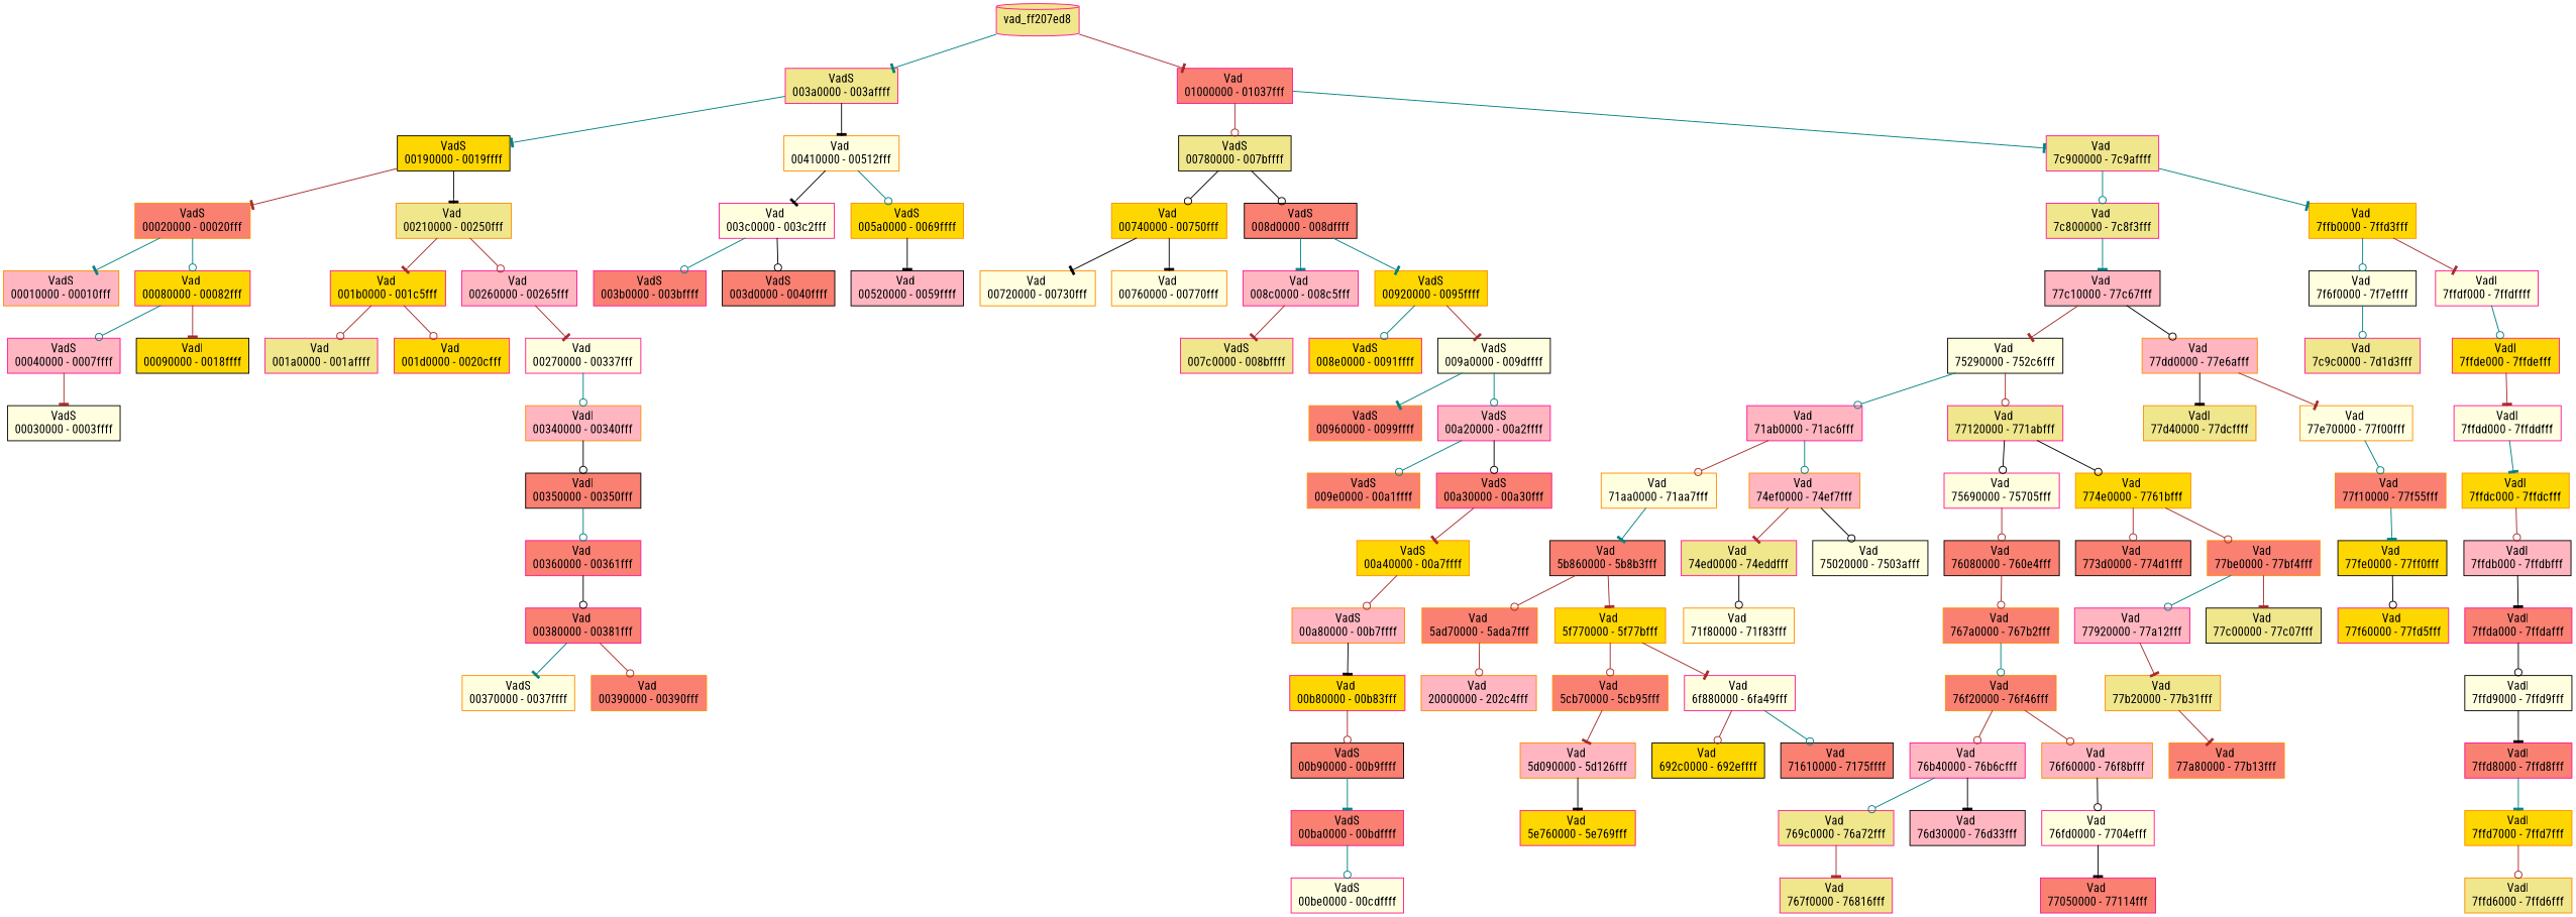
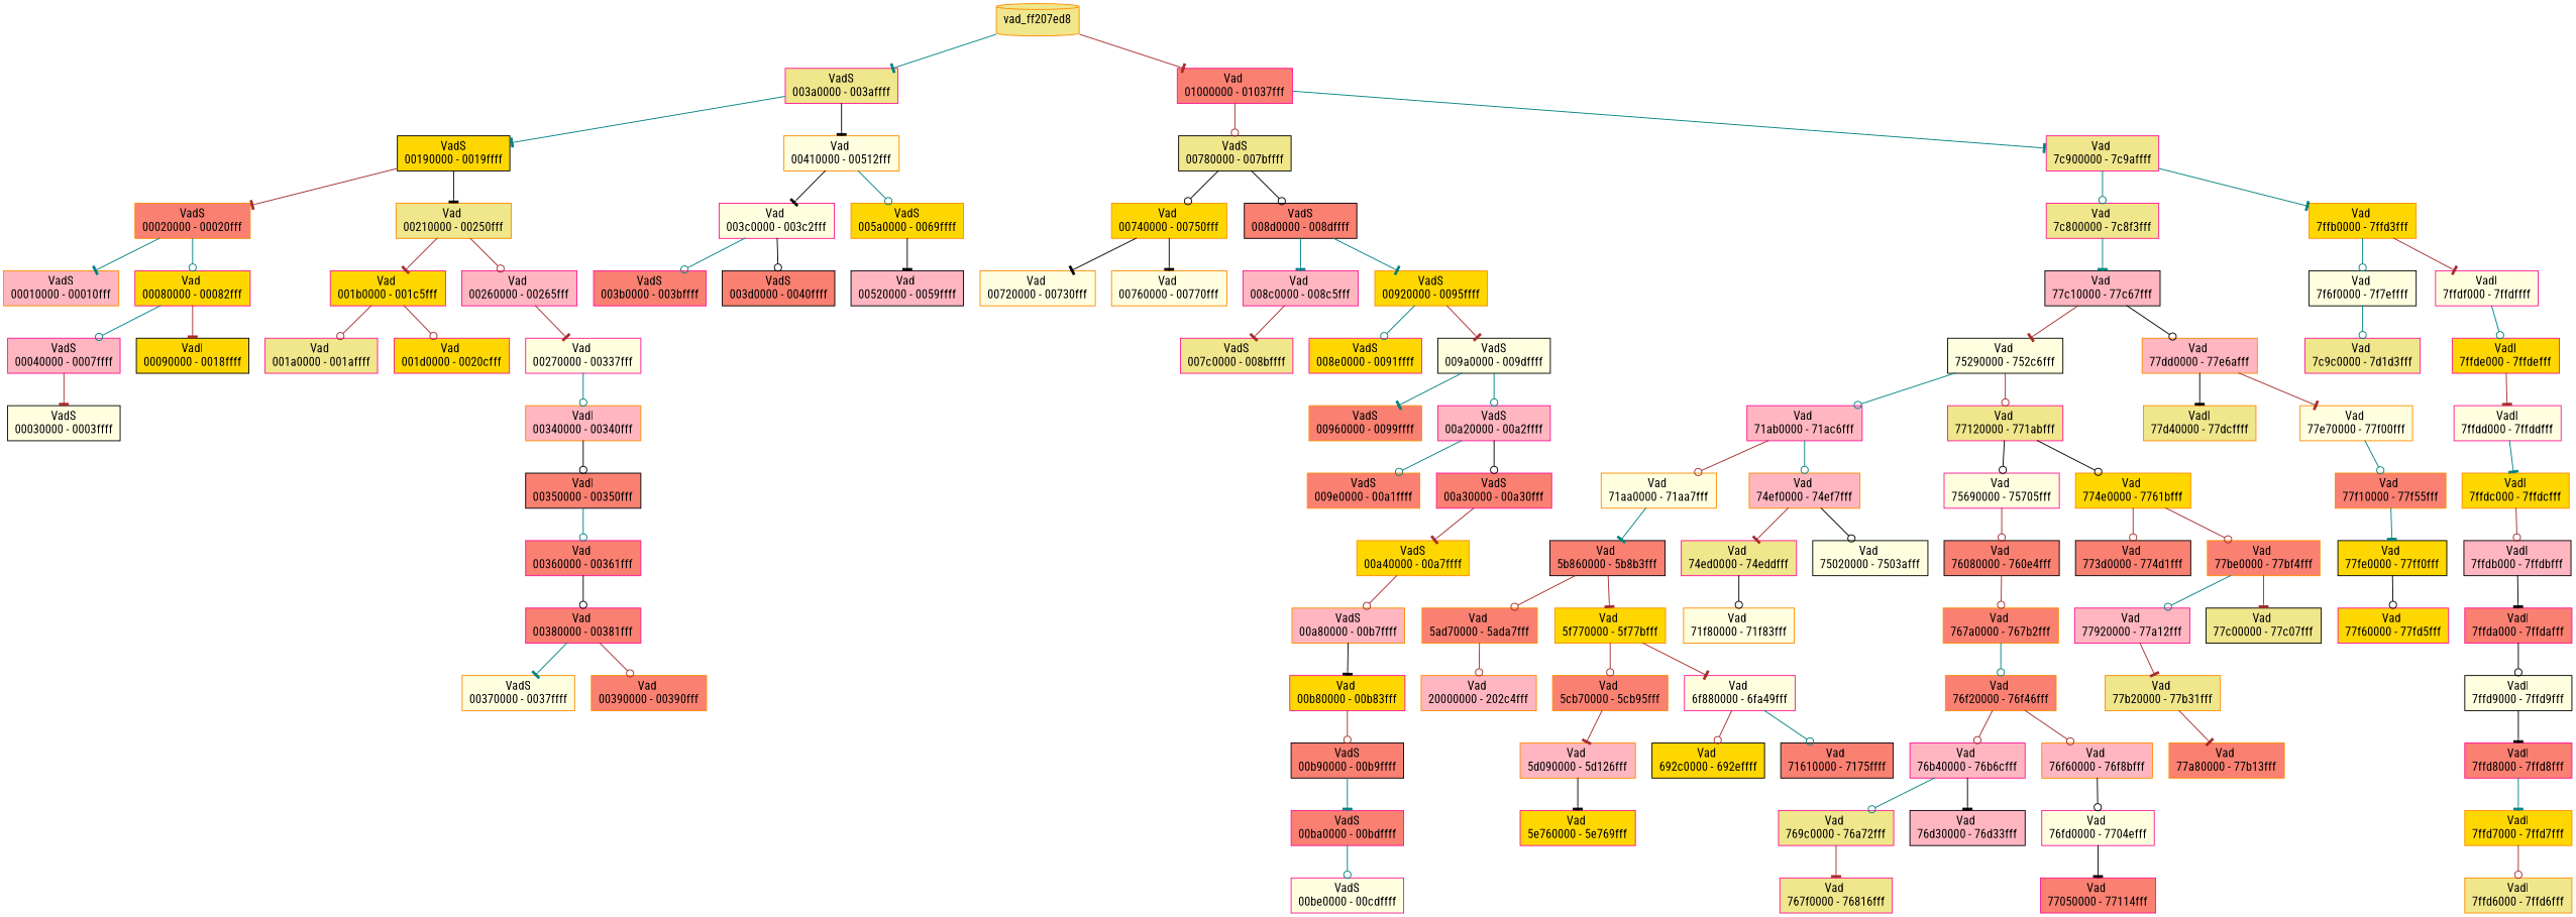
  digraph {
    rankdir=TB
    fontname="Roboto Condensed"
    node [color=deeppink fillcolor=salmon shape=record style=filled fontname="Roboto Condensed"]
    edge [color=brown arrowhead=odot fontname="Roboto Condensed"]
    n1 [fillcolor=khaki label="{ VadS\n003a0000 - 003affff }"]
-   vad_ff207ed8 [fillcolor=khaki shape=cylinder]
+   vad_ff207ed8 [fillcolor=khaki color=darkorange shape=cylinder]
    n3 [label="{ Vad \n01000000 - 01037fff }"]
    n4 [color=black fillcolor=gold label="{ VadS\n00190000 - 0019ffff }"]
    n5 [color=darkorange fillcolor=lightyellow label="{ Vad \n00410000 - 00512fff }"]
    n6 [color=darkorange label="{ VadS\n00020000 - 00020fff }"]
    n7 [color=darkorange fillcolor=khaki label="{ Vad \n00210000 - 00250fff }"]
    n8 [color=darkorange fillcolor=lightpink label="{ VadS\n00010000 - 00010fff }"]
    n9 [fillcolor=gold label="{ Vad \n00080000 - 00082fff }"]
    n10 [fillcolor=lightpink label="{ VadS\n00040000 - 0007ffff }"]
    n11 [color=black fillcolor=gold label="{ Vadl\n00090000 - 0018ffff }"]
    n12 [color=black fillcolor=lightyellow label="{ VadS\n00030000 - 0003ffff }"]
    n13 [fillcolor=gold label="{ Vad \n001b0000 - 001c5fff }"]
    n14 [fillcolor=lightpink label="{ Vad \n00260000 - 00265fff }"]
    n15 [fillcolor=khaki label="{ Vad \n001a0000 - 001affff }"]
    n16 [fillcolor=gold label="{ Vad \n001d0000 - 0020cfff }"]
    n17 [fillcolor=lightyellow label="{ Vad \n00270000 - 00337fff }"]
    n18 [color=darkorange fillcolor=lightpink label="{ Vadl\n00340000 - 00340fff }"]
    n19 [color=black label="{ Vadl\n00350000 - 00350fff }"]
    n20 [label="{ Vad \n00360000 - 00361fff }"]
    n21 [label="{ Vad \n00380000 - 00381fff }"]
    n22 [color=darkorange fillcolor=lightyellow label="{ VadS\n00370000 - 0037ffff }"]
    n23 [color=darkorange label="{ Vad \n00390000 - 00390fff }"]
    n24 [fillcolor=lightyellow label="{ Vad \n003c0000 - 003c2fff }"]
    n25 [color=darkorange fillcolor=gold label="{ VadS\n005a0000 - 0069ffff }"]
    n26 [label="{ VadS\n003b0000 - 003bffff }"]
    n27 [color=black label="{ VadS\n003d0000 - 0040ffff }"]
    n28 [color=black fillcolor=lightpink label="{ Vad \n00520000 - 0059ffff }"]
    n29 [color=black fillcolor=khaki label="{ VadS\n00780000 - 007bffff }"]
    n30 [fillcolor=khaki label="{ Vad \n7c900000 - 7c9affff }"]
    n31 [color=darkorange fillcolor=gold label="{ Vad \n00740000 - 00750fff }"]
    n32 [color=black label="{ VadS\n008d0000 - 008dffff }"]
    n33 [color=darkorange fillcolor=lightyellow label="{ Vad \n00720000 - 00730fff }"]
    n34 [color=darkorange fillcolor=lightyellow label="{ Vad \n00760000 - 00770fff }"]
    n35 [fillcolor=lightpink label="{ Vad \n008c0000 - 008c5fff }"]
    n36 [color=darkorange fillcolor=gold label="{ VadS\n00920000 - 0095ffff }"]
    n37 [fillcolor=khaki label="{ VadS\n007c0000 - 008bffff }"]
    n38 [fillcolor=gold label="{ VadS\n008e0000 - 0091ffff }"]
    n39 [color=black fillcolor=lightyellow label="{ VadS\n009a0000 - 009dffff }"]
    n40 [color=darkorange label="{ VadS\n00960000 - 0099ffff }"]
    n41 [fillcolor=lightpink label="{ VadS\n00a20000 - 00a2ffff }"]
    n42 [color=darkorange label="{ VadS\n009e0000 - 00a1ffff }"]
    n43 [label="{ VadS\n00a30000 - 00a30fff }"]
    n44 [color=darkorange fillcolor=gold label="{ VadS\n00a40000 - 00a7ffff }"]
    n45 [color=darkorange fillcolor=lightpink label="{ VadS\n00a80000 - 00b7ffff }"]
    n46 [fillcolor=gold label="{ Vad \n00b80000 - 00b83fff }"]
    n47 [color=black label="{ VadS\n00b90000 - 00b9ffff }"]
    n48 [label="{ VadS\n00ba0000 - 00bdffff }"]
    n49 [fillcolor=lightyellow label="{ VadS\n00be0000 - 00cdffff }"]
    n50 [fillcolor=khaki label="{ Vad \n7c800000 - 7c8f3fff }"]
    n51 [color=darkorange fillcolor=gold label="{ Vad \n7ffb0000 - 7ffd3fff }"]
    n52 [color=black fillcolor=lightpink label="{ Vad \n77c10000 - 77c67fff }"]
    n53 [color=black fillcolor=lightyellow label="{ Vad \n75290000 - 752c6fff }"]
    n54 [color=darkorange fillcolor=lightpink label="{ Vad \n77dd0000 - 77e6afff }"]
    n55 [fillcolor=lightpink label="{ Vad \n71ab0000 - 71ac6fff }"]
    n56 [fillcolor=khaki label="{ Vad \n77120000 - 771abfff }"]
    n57 [color=darkorange fillcolor=lightyellow label="{ Vad \n71aa0000 - 71aa7fff }"]
    n58 [color=darkorange fillcolor=lightpink label="{ Vad \n74ef0000 - 74ef7fff }"]
    n59 [color=black label="{ Vad \n5b860000 - 5b8b3fff }"]
    n60 [color=darkorange label="{ Vad \n5ad70000 - 5ada7fff }"]
    n61 [color=darkorange fillcolor=gold label="{ Vad \n5f770000 - 5f77bfff }"]
    n62 [color=darkorange fillcolor=lightpink label="{ Vad \n20000000 - 202c4fff }"]
    n63 [color=darkorange label="{ Vad \n5cb70000 - 5cb95fff }"]
    n64 [fillcolor=lightyellow label="{ Vad \n6f880000 - 6fa49fff }"]
    n65 [color=darkorange fillcolor=lightpink label="{ Vad \n5d090000 - 5d126fff }"]
    n66 [fillcolor=gold label="{ Vad \n5e760000 - 5e769fff }"]
    n67 [color=black fillcolor=gold label="{ Vad \n692c0000 - 692effff }"]
    n68 [color=black label="{ Vad \n71610000 - 7175ffff }"]
    n69 [fillcolor=khaki label="{ Vad \n74ed0000 - 74eddfff }"]
    n70 [color=black fillcolor=lightyellow label="{ Vad \n75020000 - 7503afff }"]
    n71 [color=darkorange fillcolor=lightyellow label="{ Vad \n71f80000 - 71f83fff }"]
    n72 [fillcolor=lightyellow label="{ Vad \n75690000 - 75705fff }"]
    n73 [color=darkorange fillcolor=gold label="{ Vad \n774e0000 - 7761bfff }"]
    n74 [color=black label="{ Vad \n76080000 - 760e4fff }"]
    n75 [color=darkorange label="{ Vad \n767a0000 - 767b2fff }"]
    n76 [color=darkorange label="{ Vad \n76f20000 - 76f46fff }"]
    n77 [fillcolor=lightpink label="{ Vad \n76b40000 - 76b6cfff }"]
    n78 [color=darkorange fillcolor=lightpink label="{ Vad \n76f60000 - 76f8bfff }"]
    n79 [fillcolor=khaki label="{ Vad \n769c0000 - 76a72fff }"]
    n80 [color=black fillcolor=lightpink label="{ Vad \n76d30000 - 76d33fff }"]
    n81 [fillcolor=khaki label="{ Vad \n767f0000 - 76816fff }"]
    n82 [fillcolor=lightyellow label="{ Vad \n76fd0000 - 7704efff }"]
    n83 [label="{ Vad \n77050000 - 77114fff }"]
    n84 [color=black label="{ Vad \n773d0000 - 774d1fff }"]
    n85 [color=darkorange label="{ Vad \n77be0000 - 77bf4fff }"]
    n86 [fillcolor=lightpink label="{ Vad \n77920000 - 77a12fff }"]
    n87 [color=black fillcolor=khaki label="{ Vad \n77c00000 - 77c07fff }"]
    n88 [color=darkorange fillcolor=khaki label="{ Vad \n77b20000 - 77b31fff }"]
    n89 [color=darkorange label="{ Vad \n77a80000 - 77b13fff }"]
    n90 [color=darkorange fillcolor=khaki label="{ Vadl\n77d40000 - 77dcffff }"]
    n91 [color=darkorange fillcolor=lightyellow label="{ Vad \n77e70000 - 77f00fff }"]
    n92 [color=darkorange label="{ Vad \n77f10000 - 77f55fff }"]
    n93 [color=black fillcolor=gold label="{ Vad \n77fe0000 - 77ff0fff }"]
    n94 [fillcolor=gold label="{ Vad \n77f60000 - 77fd5fff }"]
    n95 [color=black fillcolor=lightyellow label="{ Vad \n7f6f0000 - 7f7effff }"]
    n96 [fillcolor=lightyellow label="{ Vadl\n7ffdf000 - 7ffdffff }"]
    n97 [fillcolor=khaki label="{ Vad \n7c9c0000 - 7d1d3fff }"]
    n98 [fillcolor=gold label="{ Vadl\n7ffde000 - 7ffdefff }"]
    n99 [fillcolor=lightyellow label="{ Vadl\n7ffdd000 - 7ffddfff }"]
    n100 [color=darkorange fillcolor=gold label="{ Vadl\n7ffdc000 - 7ffdcfff }"]
    n101 [color=black fillcolor=lightpink label="{ Vadl\n7ffdb000 - 7ffdbfff }"]
    n102 [label="{ Vadl\n7ffda000 - 7ffdafff }"]
    n103 [color=black fillcolor=lightyellow label="{ Vadl\n7ffd9000 - 7ffd9fff }"]
    n104 [label="{ Vadl\n7ffd8000 - 7ffd8fff }"]
    n105 [color=darkorange fillcolor=gold label="{ Vadl\n7ffd7000 - 7ffd7fff }"]
    n106 [color=darkorange fillcolor=khaki label="{ Vadl\n7ffd6000 - 7ffd6fff }"]
    n1 -> n4 [color=teal arrowhead=tee]
    n1 -> n5 [color=black arrowhead=tee]
    vad_ff207ed8 -> n1 [color=teal arrowhead=tee]
    vad_ff207ed8 -> n3 [arrowhead=tee]
    n3 -> n29
    n3 -> n30 [color=teal arrowhead=tee]
    n4 -> n6 [arrowhead=tee]
    n4 -> n7 [color=black arrowhead=tee]
    n5 -> n24 [color=black arrowhead=tee]
    n5 -> n25 [color=teal]
    n6 -> n8 [color=teal arrowhead=tee]
    n6 -> n9 [color=teal]
    n7 -> n13 [arrowhead=tee]
    n7 -> n14
    n9 -> n10 [color=teal]
    n9 -> n11 [arrowhead=tee]
    n10 -> n12 [arrowhead=tee]
    n13 -> n15
    n13 -> n16
    n14 -> n17 [arrowhead=tee]
    n17 -> n18 [color=teal]
    n18 -> n19 [color=black]
    n19 -> n20 [color=teal]
    n20 -> n21 [color=black]
    n21 -> n22 [color=teal arrowhead=tee]
    n21 -> n23
    n24 -> n26 [color=teal]
    n24 -> n27 [color=black]
    n25 -> n28 [color=black arrowhead=tee]
    n29 -> n31 [color=black]
    n29 -> n32 [color=black]
    n30 -> n50 [color=teal]
    n30 -> n51 [color=teal arrowhead=tee]
    n31 -> n33 [color=black arrowhead=tee]
    n31 -> n34 [color=black arrowhead=tee]
    n32 -> n35 [color=teal arrowhead=tee]
    n32 -> n36 [color=teal arrowhead=tee]
    n35 -> n37 [arrowhead=tee]
    n36 -> n38 [color=teal]
    n36 -> n39 [arrowhead=tee]
    n39 -> n40 [color=teal arrowhead=tee]
    n39 -> n41 [color=teal]
    n41 -> n42 [color=teal]
    n41 -> n43 [color=black]
    n43 -> n44 [arrowhead=tee]
    n44 -> n45
    n45 -> n46 [color=black arrowhead=tee]
    n46 -> n47
    n47 -> n48 [color=teal arrowhead=tee]
    n48 -> n49 [color=teal]
    n50 -> n52 [color=teal arrowhead=tee]
    n51 -> n95 [color=teal]
    n51 -> n96 [arrowhead=tee]
    n52 -> n53 [arrowhead=tee]
    n52 -> n54 [color=black]
    n53 -> n55 [color=teal]
    n53 -> n56
    n54 -> n90 [color=black arrowhead=tee]
    n54 -> n91 [arrowhead=tee]
    n55 -> n57
    n55 -> n58 [color=teal]
    n56 -> n72 [color=black]
    n56 -> n73 [color=black]
    n57 -> n59 [color=teal arrowhead=tee]
    n58 -> n69 [arrowhead=tee]
    n58 -> n70 [color=black]
    n59 -> n60
    n59 -> n61 [arrowhead=tee]
    n60 -> n62
    n61 -> n63
    n61 -> n64 [arrowhead=tee]
    n63 -> n65 [arrowhead=tee]
    n64 -> n67
    n64 -> n68 [color=teal]
    n65 -> n66 [color=black arrowhead=tee]
    n69 -> n71 [color=black]
    n72 -> n74
    n73 -> n84
    n73 -> n85
    n74 -> n75
    n75 -> n76 [color=teal]
    n76 -> n77
    n76 -> n78
    n77 -> n79 [color=teal]
    n77 -> n80 [color=black arrowhead=tee]
    n78 -> n82 [color=black]
    n79 -> n81 [arrowhead=tee]
    n82 -> n83 [color=black arrowhead=tee]
    n85 -> n86 [color=teal]
    n85 -> n87 [arrowhead=tee]
    n86 -> n88 [arrowhead=tee]
    n88 -> n89 [arrowhead=tee]
    n91 -> n92 [color=teal]
    n92 -> n93 [color=teal arrowhead=tee]
    n93 -> n94 [color=black]
    n95 -> n97 [color=teal]
    n96 -> n98 [color=teal]
    n98 -> n99 [arrowhead=tee]
    n99 -> n100 [color=teal arrowhead=tee]
    n100 -> n101
    n101 -> n102 [color=black arrowhead=tee]
    n102 -> n103 [color=black]
    n103 -> n104 [color=black arrowhead=tee]
    n104 -> n105 [color=teal arrowhead=tee]
    n105 -> n106
  }
